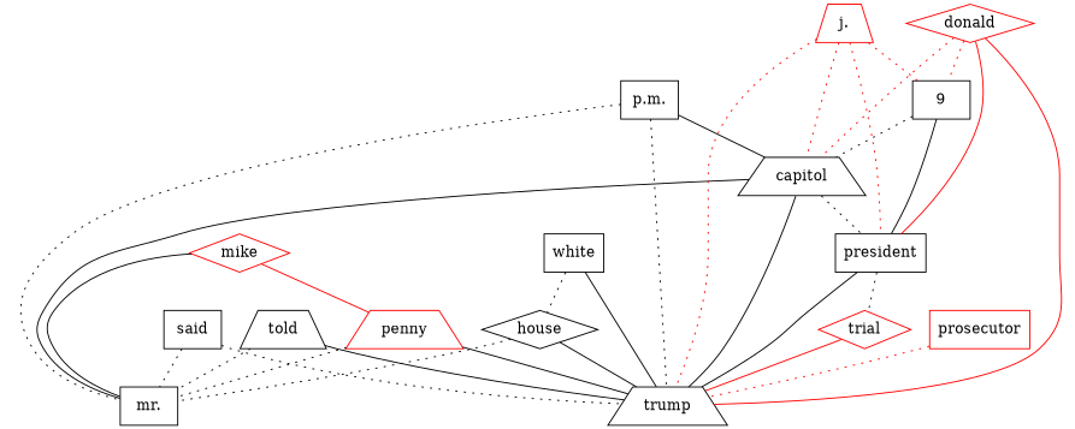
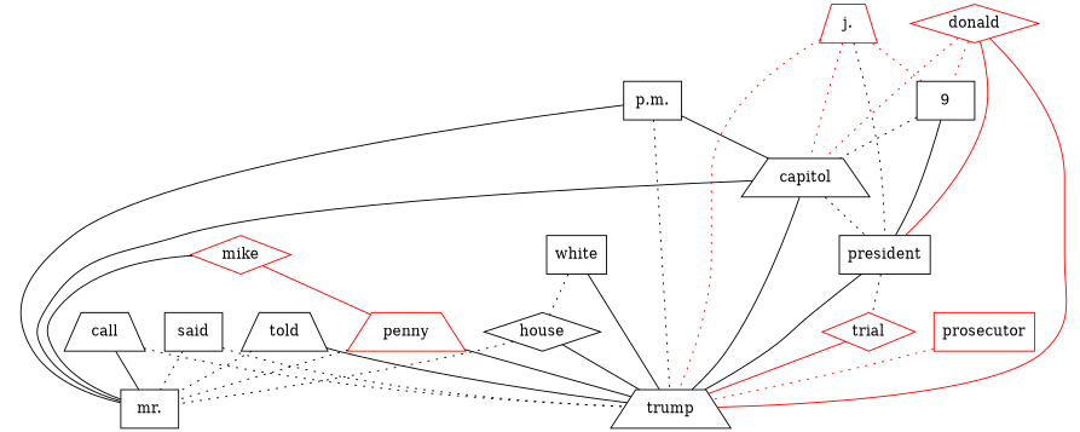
  graph {
    node [color=black shape=box]
    edge [style=dotted]
    "p.m."
    "mr."
    capitol [shape=trapezium]
    trump [shape=trapezium]
    president
    penny [color=red shape=trapezium]
    trial [color=red shape=diamond]
    n8 [label=9]
    said
    told [shape=trapezium]
    house [shape=diamond]
+   call [shape=trapezium]
    white
    "j." [color=red shape=trapezium]
    prosecutor [color=red]
    mike [color=red shape=diamond]
    donald [color=red shape=diamond]
-   "p.m." -- "mr."
+   "p.m." -- "mr." [style=solid]
    "p.m." -- capitol [style=solid]
    "p.m." -- trump
    capitol -- "mr." [style=solid]
    capitol -- trump [style=solid]
    capitol -- president
    president -- trump [style=solid]
    president -- trial
    penny -- "mr."
    penny -- trump [style=solid]
    trial -- trump [color=red style=solid]
    n8 -- capitol
    n8 -- president [style=solid]
    said -- "mr."
    said -- trump
    told -- "mr."
    told -- trump [style=solid]
    house -- "mr."
    house -- trump [style=solid]
+   call -- "mr." [style=solid]
+   call -- trump
    white -- trump [style=solid]
    white -- house
    "j." -- capitol [color=red]
    "j." -- trump [color=red]
-   "j." -- president [color=red]
+   "j." -- president [color=black]
    "j." -- n8 [color=red]
    prosecutor -- trump [color=red]
    mike -- "mr." [color=black style=solid]
    mike -- penny [color=red style=solid]
    donald -- capitol [color=red]
    donald -- trump [color=red style=solid]
    donald -- president [color=red style=solid]
    donald -- n8 [color=red]
  }
